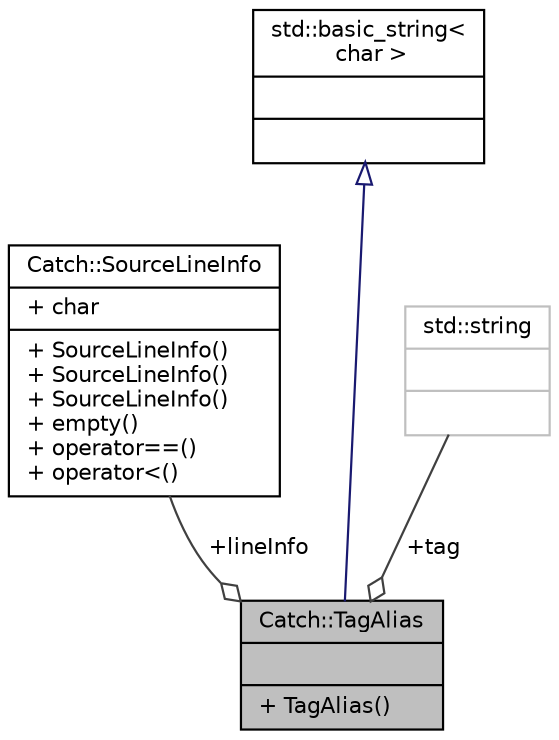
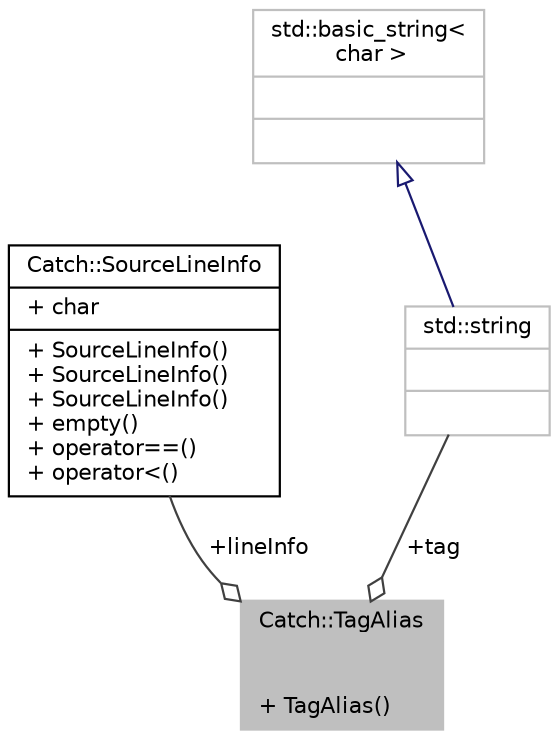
  digraph {
    node [color=black fillcolor=white fontname=Helvetica fontsize=10 shape=record style=filled]
    edge [arrowhead=odiamond color=grey25 fontname=Helvetica fontsize=10 labelfontname=Helvetica labelfontsize=10 style=solid]
-   n1 [fillcolor=grey75 fontcolor=black height=0.2 label="{Catch::TagAlias\n||+ TagAlias()\l}" width=0.4]
+   n1 [color=grey75 fillcolor=grey75 fontcolor=black height=0.2 label="{Catch::TagAlias\n||+ TagAlias()\l}" width=0.4]
    n2 [height=0.2 label="{Catch::SourceLineInfo\n|+ char\l|+ SourceLineInfo()\l+ SourceLineInfo()\l+ SourceLineInfo()\l+ empty()\l+ operator==()\l+ operator\<()\l}" width=0.4]
    n3 [color=grey75 height=0.2 label="{std::string\n||}" width=0.4]
-   n4 [height=0.2 label="{std::basic_string\<\l char \>\n||}" width=0.4]
+   n4 [color=grey75 height=0.2 label="{std::basic_string\<\l char \>\n||}" width=0.4]
    n2 -> n1 [label=" +lineInfo"]
    n3 -> n1 [label=" +tag"]
-   n4 -> n1 [arrowtail=onormal color=midnightblue dir=back arrowhead=""]
+   n4 -> n3 [arrowtail=onormal color=midnightblue dir=back arrowhead=""]
  }
